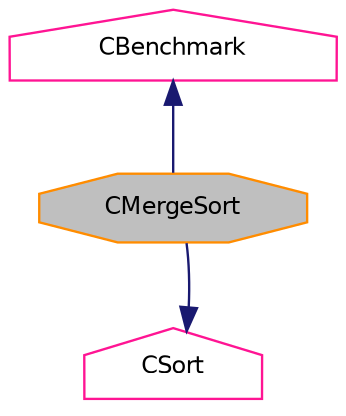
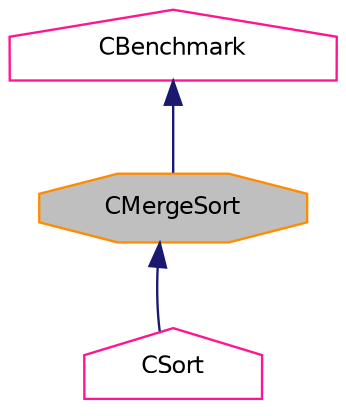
  digraph {
    node [color=deeppink fillcolor=white fontname=Helvetica fontsize=10 shape=house style=filled]
    edge [color=midnightblue dir=back fontname=Helvetica fontsize=10 labelfontname=Helvetica labelfontsize=10 style=solid]
    n1 [color=darkorange fillcolor=grey75 fontcolor=black height=0.2 label=CMergeSort shape=octagon width=0.4]
    n2 [height=0.2 label=CSort width=0.4]
    n3 [height=0.2 label=CBenchmark width=0.4]
-   n2 -> n1
+   n1 -> n2
    n3 -> n1
  }
